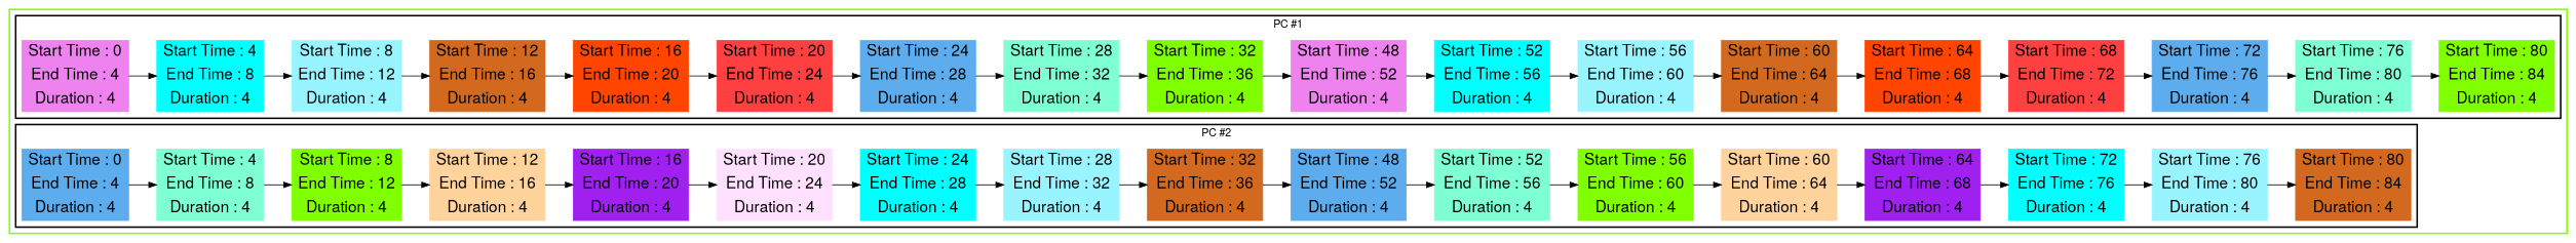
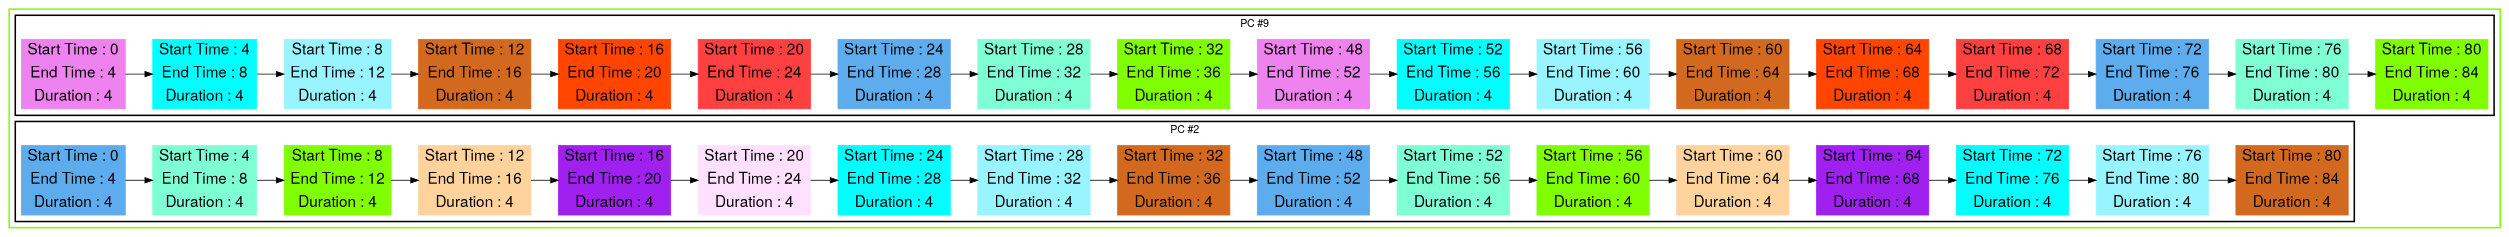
  digraph {
    fontname="Helvetica,Arial,sans-serif"
    rankdir=LR
    node [color=aqua fontname="Helvetica,Arial,sans-serif" fontsize=20 shape=record style=filled]
    edge [fontname="Helvetica,Arial,sans-serif"]
    n1 [color=violet label="Start Time : 0 | End Time : 4 | Duration : 4"]
    n2 [label="Start Time : 4 | End Time : 8 | Duration : 4"]
    n3 [color=cadetblue1 label="Start Time : 8 | End Time : 12 | Duration : 4"]
    n4 [color=chocolate label="Start Time : 12 | End Time : 16 | Duration : 4"]
    n5 [color=orangered1 label="Start Time : 16 | End Time : 20 | Duration : 4"]
    n6 [color=brown1 label="Start Time : 20 | End Time : 24 | Duration : 4"]
    n7 [color=steelblue2 label="Start Time : 24 | End Time : 28 | Duration : 4"]
    n8 [color=aquamarine label="Start Time : 28 | End Time : 32 | Duration : 4"]
    n9 [color=chartreuse label="Start Time : 32 | End Time : 36 | Duration : 4"]
    n10 [color=violet label="Start Time : 48 | End Time : 52 | Duration : 4"]
    n11 [label="Start Time : 52 | End Time : 56 | Duration : 4"]
    n12 [color=cadetblue1 label="Start Time : 56 | End Time : 60 | Duration : 4"]
    n13 [color=chocolate label="Start Time : 60 | End Time : 64 | Duration : 4"]
    n14 [color=orangered1 label="Start Time : 64 | End Time : 68 | Duration : 4"]
    n15 [color=brown1 label="Start Time : 68 | End Time : 72 | Duration : 4"]
    n16 [color=steelblue2 label="Start Time : 72 | End Time : 76 | Duration : 4"]
    n17 [color=aquamarine label="Start Time : 76 | End Time : 80 | Duration : 4"]
    n18 [color=chartreuse label="Start Time : 80 | End Time : 84 | Duration : 4"]
    n19 [color=steelblue2 label="Start Time : 0 | End Time : 4 | Duration : 4"]
    n20 [color=aquamarine label="Start Time : 4 | End Time : 8 | Duration : 4"]
    n21 [color=chartreuse label="Start Time : 8 | End Time : 12 | Duration : 4"]
    n22 [color=burlywood1 label="Start Time : 12 | End Time : 16 | Duration : 4"]
    n23 [color=x11purple label="Start Time : 16 | End Time : 20 | Duration : 4"]
    n24 [color=thistle1 label="Start Time : 20 | End Time : 24 | Duration : 4"]
    n25 [label="Start Time : 24 | End Time : 28 | Duration : 4"]
    n26 [color=cadetblue1 label="Start Time : 28 | End Time : 32 | Duration : 4"]
    n27 [color=chocolate label="Start Time : 32 | End Time : 36 | Duration : 4"]
    n28 [color=steelblue2 label="Start Time : 48 | End Time : 52 | Duration : 4"]
    n29 [color=aquamarine label="Start Time : 52 | End Time : 56 | Duration : 4"]
    n30 [color=chartreuse label="Start Time : 56 | End Time : 60 | Duration : 4"]
    n31 [color=burlywood1 label="Start Time : 60 | End Time : 64 | Duration : 4"]
    n32 [color=x11purple label="Start Time : 64 | End Time : 68 | Duration : 4"]
    n33 [label="Start Time : 72 | End Time : 76 | Duration : 4"]
    n34 [color=cadetblue1 label="Start Time : 76 | End Time : 80 | Duration : 4"]
    n35 [color=chocolate label="Start Time : 80 | End Time : 84 | Duration : 4"]
    subgraph cluster_1 {
      color=chartreuse
      style=bold
      subgraph cluster_2 {
        color=black
-       label="PC #1"
+       label="PC #9"
        style=bold
        n1
        n2
        n3
        n4
        n5
        n6
        n7
        n8
        n9
        n10
        n11
        n12
        n13
        n14
        n15
        n16
        n17
        n18
      }
      subgraph cluster_3 {
        color=black
        label="PC #2"
        style=bold
        n19
        n20
        n21
        n22
        n23
        n24
        n25
        n26
        n27
        n28
        n29
        n30
        n31
        n32
        n33
        n34
        n35
      }
    }
    n1 -> n2
    n2 -> n3
    n3 -> n4
    n4 -> n5
    n5 -> n6
    n6 -> n7
    n7 -> n8
    n8 -> n9
    n9 -> n10
    n10 -> n11
    n11 -> n12
    n12 -> n13
    n13 -> n14
    n14 -> n15
    n15 -> n16
    n16 -> n17
    n17 -> n18
    n19 -> n20
    n20 -> n21
    n21 -> n22
    n22 -> n23
    n23 -> n24
    n24 -> n25
    n25 -> n26
    n26 -> n27
    n27 -> n28
    n28 -> n29
    n29 -> n30
    n30 -> n31
    n31 -> n32
    n32 -> n33
    n33 -> n34
    n34 -> n35
  }
